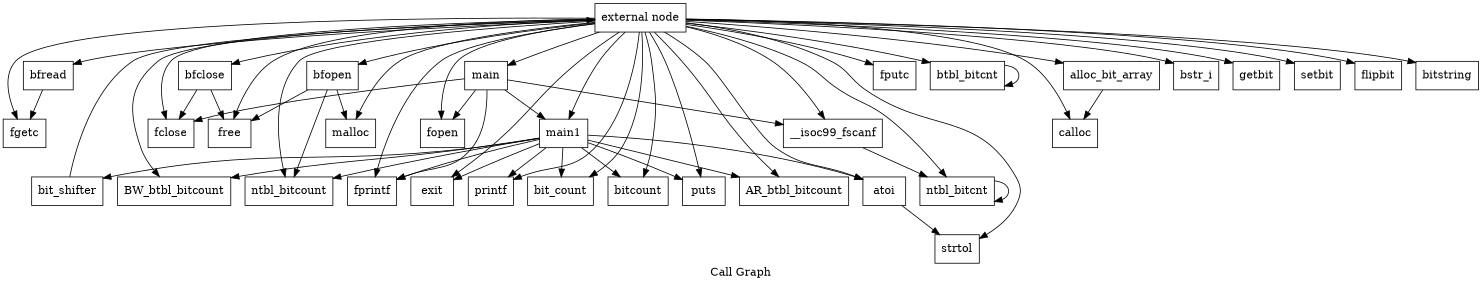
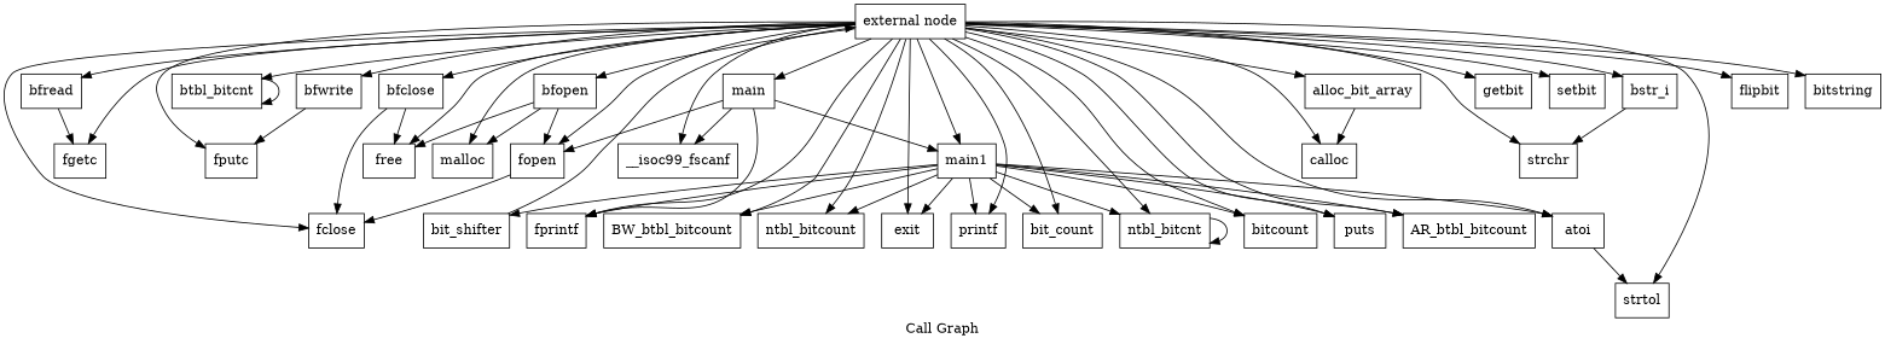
  digraph {
    label="Call Graph"
    node [shape=record]
    n1 [label="{bfread}"]
    n2 [label="{fgetc}"]
    n3 [label="{fputc}"]
    n4 [label="{btbl_bitcnt}"]
    n5 [label="{bfclose}"]
    n6 [label="{free}"]
    n7 [label="{fclose}"]
    n8 [label="{BW_btbl_bitcount}"]
    n9 [label="{main}"]
    n10 [label="{fprintf}"]
    n11 [label="{__isoc99_fscanf}"]
    n12 [label="{fopen}"]
    n13 [label="{main1}"]
    n14 [label="{ntbl_bitcount}"]
    n15 [label="{exit}"]
    n16 [label="{printf}"]
    n17 [label="{bit_count}"]
    n18 [label="{ntbl_bitcnt}"]
    n19 [label="{bit_shifter}"]
    n20 [label="{bitcount}"]
    n21 [label="{puts}"]
    n22 [label="{AR_btbl_bitcount}"]
    n23 [label="{atoi}"]
    n24 [label="{alloc_bit_array}"]
    n25 [label="{calloc}"]
+   n26 [label="{bfwrite}"]
    n27 [label="{bstr_i}"]
+   n28 [label="{strchr}"]
    n29 [label="{strtol}"]
    n30 [label="{getbit}"]
    n31 [label="{external node}"]
    n32 [label="{setbit}"]
    n33 [label="{bfopen}"]
    n34 [label="{malloc}"]
    n35 [label="{flipbit}"]
    n36 [label="{bitstring}"]
    n1 -> n2
    n4 -> n4
    n5 -> n6
    n5 -> n7
-   n9 -> n7
+   n12 -> n7
    n9 -> n10
    n9 -> n11
    n9 -> n12
    n9 -> n13
    n13 -> n8
    n13 -> n10
    n13 -> n14
    n13 -> n15
    n13 -> n16
    n13 -> n17
-   n11 -> n18
+   n13 -> n18
    n13 -> n19
    n13 -> n20
    n13 -> n21
    n13 -> n22
    n13 -> n23
    n18 -> n18
    n19 -> n31
    n23 -> n29
    n24 -> n25
+   n26 -> n3
+   n27 -> n28
    n31 -> n1
    n31 -> n2
    n31 -> n3
    n31 -> n4
    n31 -> n5
    n31 -> n6
    n31 -> n7
    n31 -> n8
    n31 -> n9
    n31 -> n10
    n31 -> n11
    n31 -> n12
    n31 -> n13
    n31 -> n14
    n31 -> n15
    n31 -> n16
    n31 -> n17
    n31 -> n18
    n31 -> n20
    n31 -> n21
    n31 -> n22
    n31 -> n23
    n31 -> n24
    n31 -> n25
+   n31 -> n26
    n31 -> n27
+   n31 -> n28
    n31 -> n29
    n31 -> n30
    n31 -> n32
    n31 -> n33
    n31 -> n34
    n31 -> n35
    n31 -> n36
    n33 -> n6
-   n33 -> n14
+   n33 -> n12
    n33 -> n34
  }
